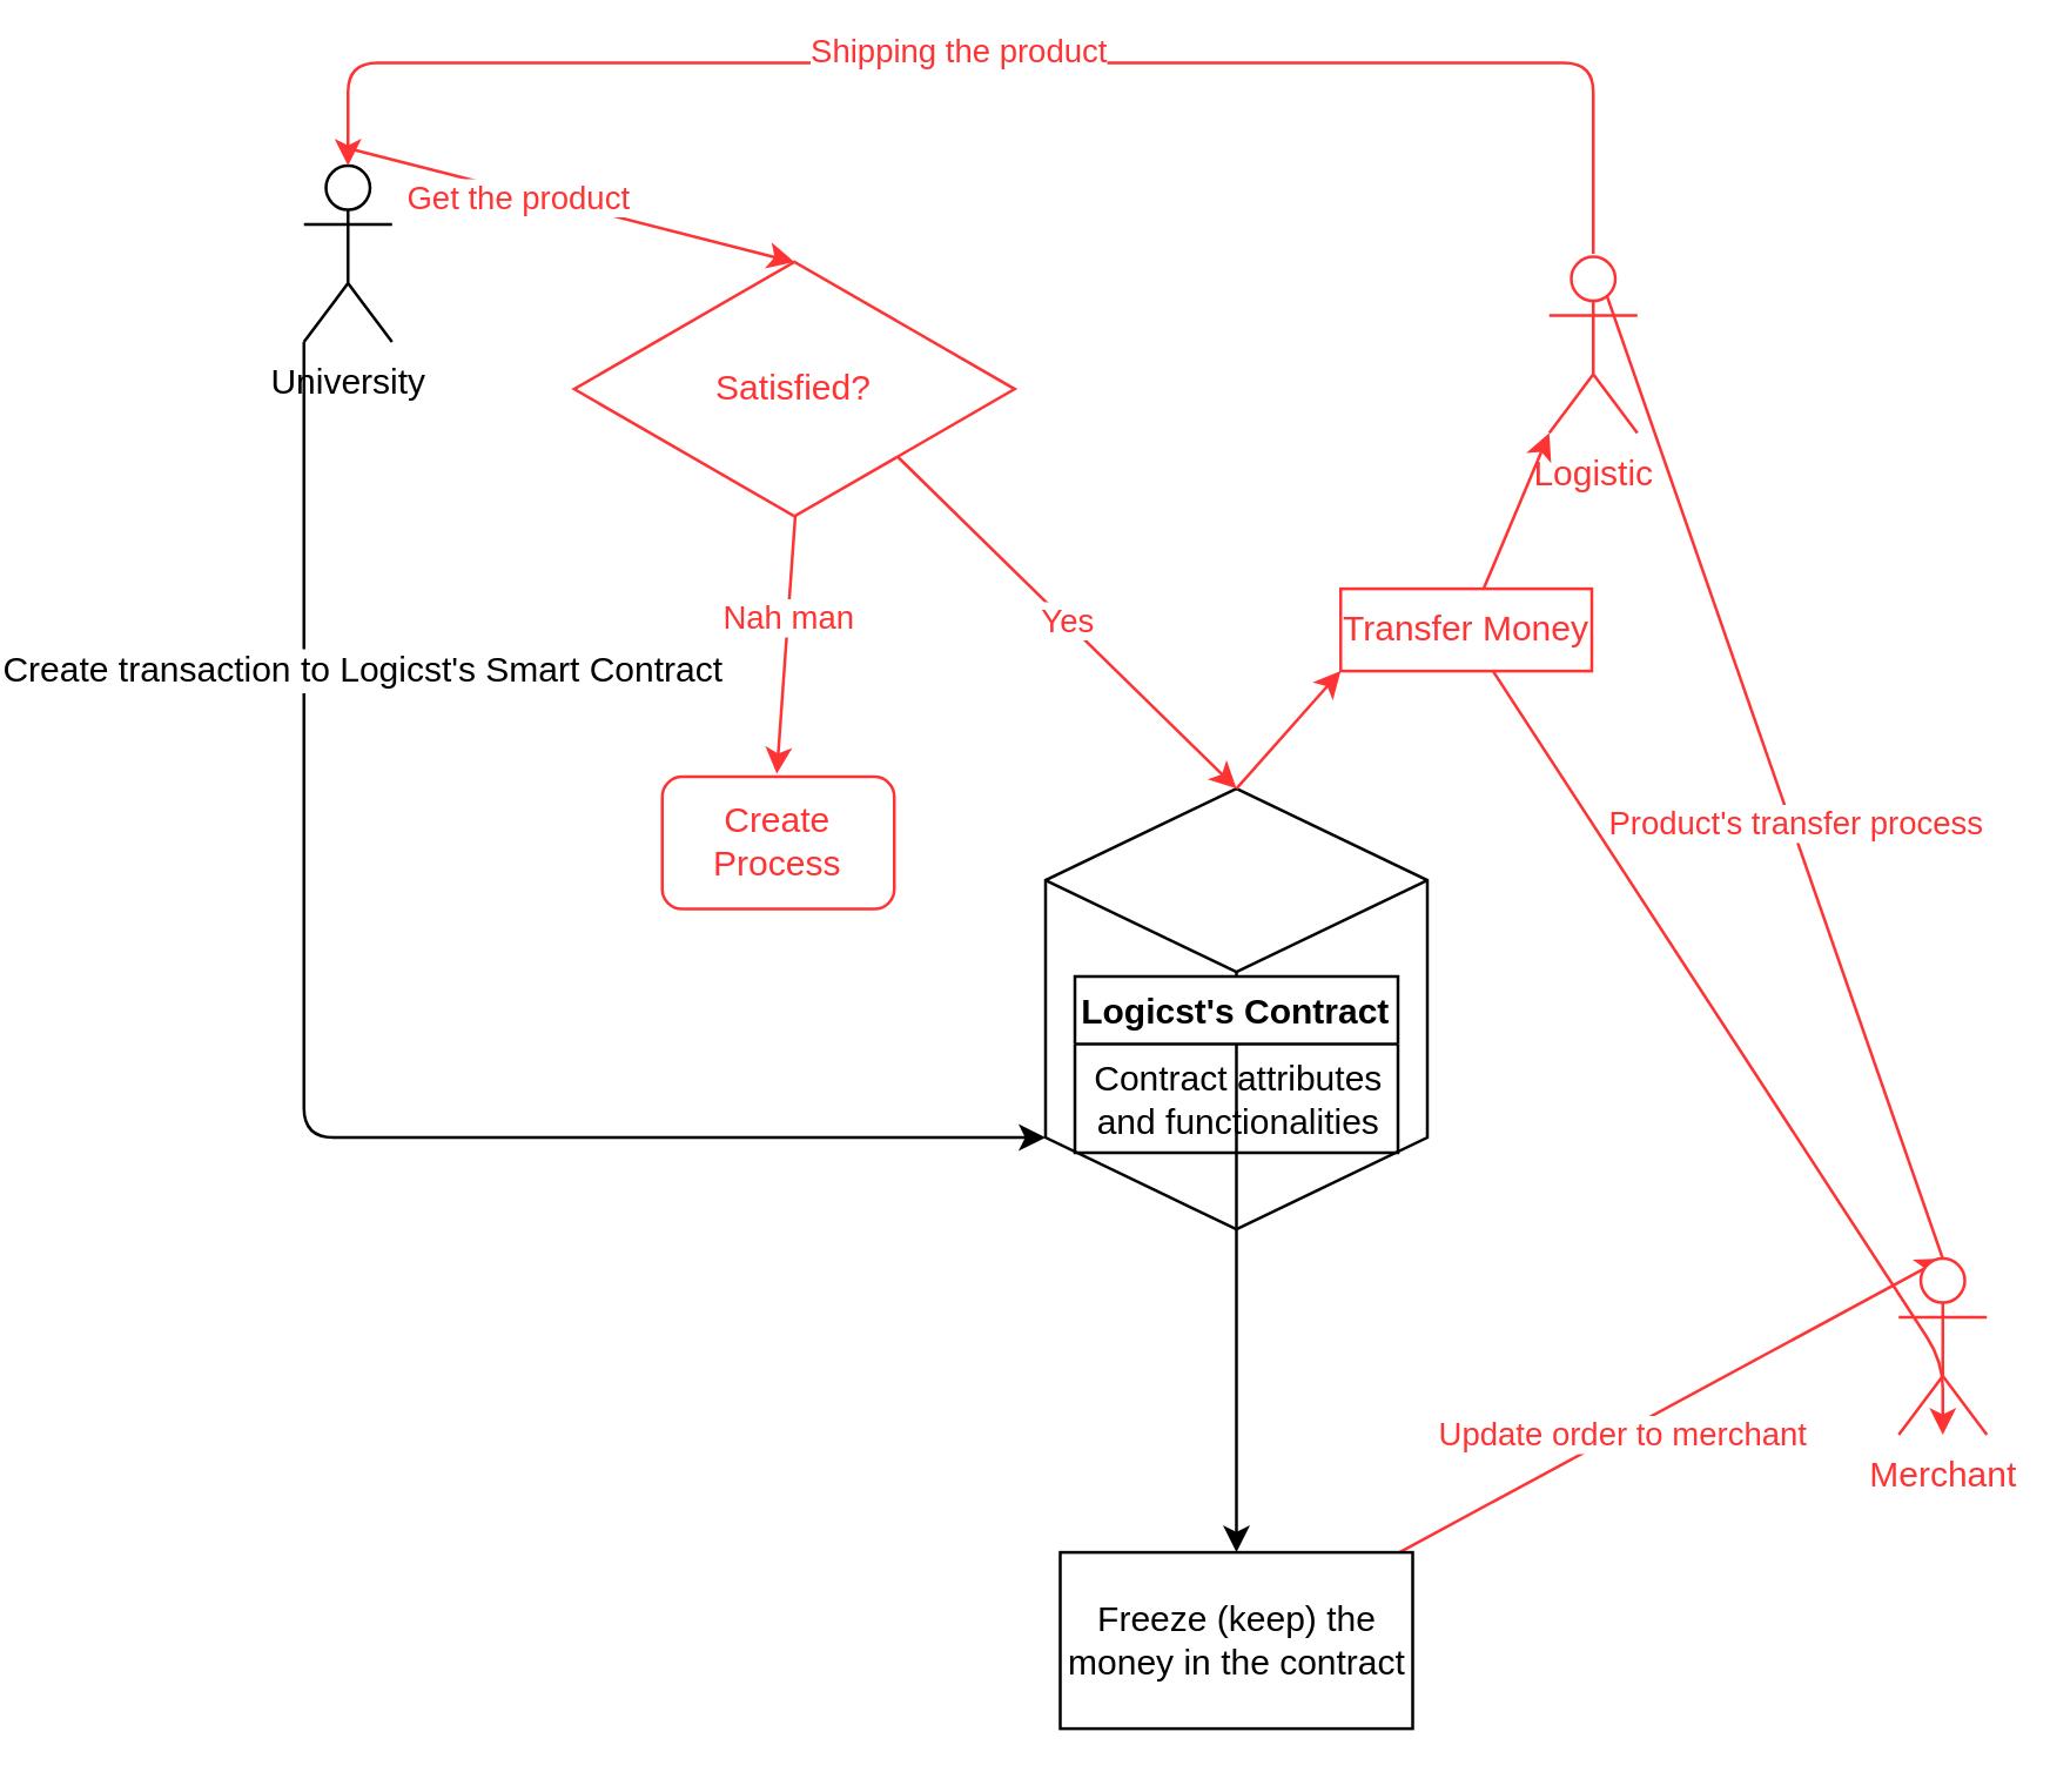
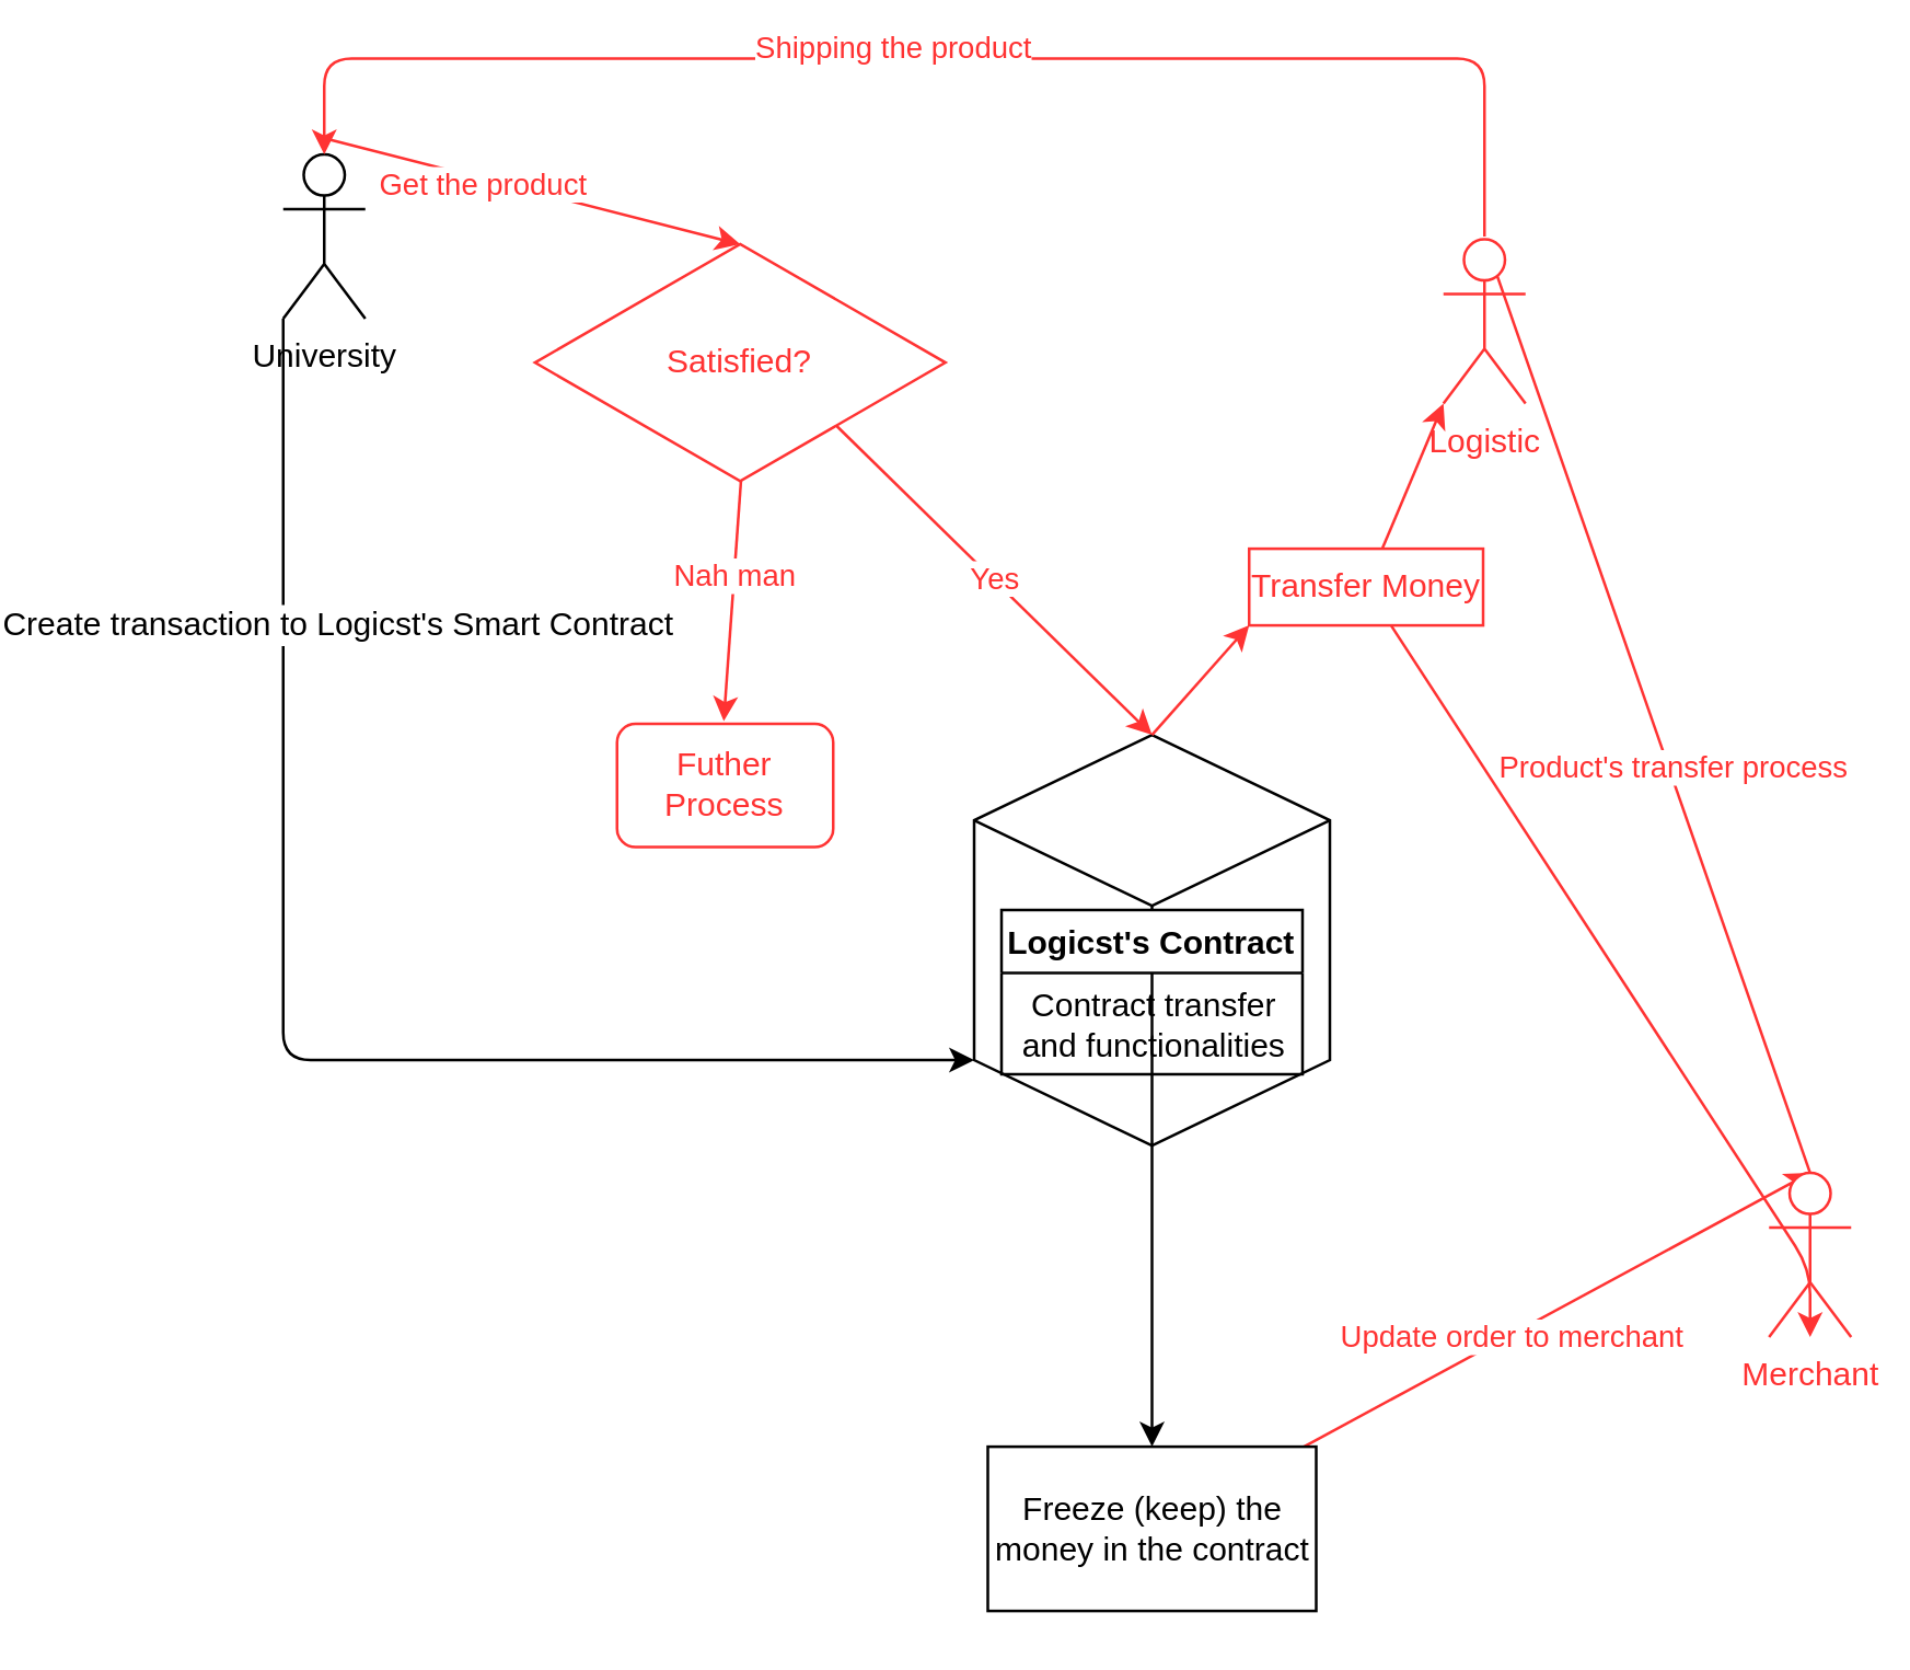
  <mxCell id="0" />
  <mxCell id="1" parent="0" />
  <mxCell id="2" style="edgeStyle=orthogonalEdgeStyle;html=1;entryX=0;entryY=0;entryDx=0;entryDy=118.79;entryPerimeter=0;exitX=0;exitY=1;exitDx=0;exitDy=0;exitPerimeter=0;" edge="1" parent="1" source="6" target="8"><mxGeometry relative="1" as="geometry"><mxPoint x="-36" y="249.94" as="sourcePoint" /><mxPoint x="163" y="197.94" as="targetPoint" /></mxGeometry></mxCell>
  <mxCell id="3" value="&lt;span style=&quot;font-size: 12px&quot;&gt;Create transaction to Logicst's Smart Contract&lt;/span&gt;" style="edgeLabel;html=1;align=center;verticalAlign=middle;resizable=0;points=[];" vertex="1" connectable="0" parent="2"><mxGeometry x="-0.243" y="1" relative="1" as="geometry"><mxPoint x="18" y="-86" as="offset" /></mxGeometry></mxCell>
  <mxCell id="4" style="edgeStyle=none;html=1;entryX=0.5;entryY=0.02;entryDx=0;entryDy=0;entryPerimeter=0;fontColor=#FF3333;strokeColor=#FF3333;" edge="1" parent="1" target="23"><mxGeometry relative="1" as="geometry"><mxPoint x="35" y="50" as="sourcePoint" /></mxGeometry></mxCell>
  <mxCell id="5" value="Get the product" style="edgeLabel;html=1;align=center;verticalAlign=middle;resizable=0;points=[];fontColor=#FF3333;" vertex="1" connectable="0" parent="4"><mxGeometry x="-0.23" y="-2" relative="1" as="geometry"><mxPoint as="offset" /></mxGeometry></mxCell>
  <mxCell id="6" value="University" style="shape=umlActor;verticalLabelPosition=bottom;verticalAlign=top;html=1;outlineConnect=0;" vertex="1" parent="1"><mxGeometry x="20" y="55.94" width="30" height="60" as="geometry" /></mxCell>
  <mxCell id="7" value="" style="edgeStyle=none;html=1;" edge="1" parent="1" source="8" target="14"><mxGeometry relative="1" as="geometry" /></mxCell>
  <mxCell id="8" value="" style="html=1;whiteSpace=wrap;shape=isoCube2;backgroundOutline=1;isoAngle=15;" vertex="1" parent="1"><mxGeometry x="272.5" y="267.94" width="130" height="150" as="geometry" /></mxCell>
  <mxCell id="9" value="Logicst's Contract" style="swimlane;" vertex="1" parent="1"><mxGeometry x="282.5" y="331.94" width="110" height="60" as="geometry" /></mxCell>
- <mxCell id="10" value="Contract attributes &lt;br&gt;and functionalities" style="text;html=1;align=center;verticalAlign=middle;resizable=0;points=[];autosize=1;strokeColor=none;fillColor=none;" vertex="1" parent="9"><mxGeometry y="27" width="110" height="30" as="geometry" /></mxCell>
+ <mxCell id="10" value="Contract transfer &lt;br&gt;and functionalities" style="text;html=1;align=center;verticalAlign=middle;resizable=0;points=[];autosize=1;strokeColor=none;fillColor=none;" vertex="1" parent="9"><mxGeometry y="27" width="110" height="30" as="geometry" /></mxCell>
  <mxCell id="11" value="" style="edgeStyle=none;html=1;exitX=0.5;exitY=0;exitDx=0;exitDy=0;exitPerimeter=0;entryX=0;entryY=1;entryDx=0;entryDy=0;fontColor=#FF3333;strokeColor=#FF3333;" edge="1" parent="1" source="8" target="26"><mxGeometry relative="1" as="geometry" /></mxCell>
  <mxCell id="12" style="edgeStyle=none;html=1;entryX=0.5;entryY=0;entryDx=0;entryDy=0;entryPerimeter=0;fontColor=#FF3333;strokeColor=#FF3333;" edge="1" parent="1" source="14" target="17"><mxGeometry relative="1" as="geometry" /></mxCell>
  <mxCell id="13" value="Update order to merchant" style="edgeLabel;html=1;align=center;verticalAlign=middle;resizable=0;points=[];fontColor=#FF3333;" vertex="1" connectable="0" parent="12"><mxGeometry x="-0.194" y="-1" relative="1" as="geometry"><mxPoint y="-1" as="offset" /></mxGeometry></mxCell>
  <mxCell id="14" value="Freeze (keep) the money in the contract" style="whiteSpace=wrap;html=1;" vertex="1" parent="1"><mxGeometry x="277.5" y="527.94" width="120" height="60" as="geometry" /></mxCell>
  <mxCell id="15" style="edgeStyle=none;html=1;entryX=0.5;entryY=0;entryDx=0;entryDy=0;entryPerimeter=0;exitX=0.5;exitY=0;exitDx=0;exitDy=0;exitPerimeter=0;fontColor=#FF3333;strokeColor=#FF3333;" edge="1" parent="1" source="17" target="20"><mxGeometry relative="1" as="geometry" /></mxCell>
  <mxCell id="16" value="Product's transfer process" style="edgeLabel;html=1;align=center;verticalAlign=middle;resizable=0;points=[];fontColor=#FF3333;" vertex="1" connectable="0" parent="15"><mxGeometry x="-0.129" y="-1" relative="1" as="geometry"><mxPoint as="offset" /></mxGeometry></mxCell>
  <mxCell id="17" value="Merchant" style="shape=umlActor;verticalLabelPosition=bottom;verticalAlign=top;html=1;outlineConnect=0;fontColor=#FF3333;strokeColor=#FF3333;" vertex="1" parent="1"><mxGeometry x="563" y="427.94" width="30" height="60" as="geometry" /></mxCell>
  <mxCell id="18" style="edgeStyle=orthogonalEdgeStyle;html=1;fontColor=#FF3333;strokeColor=#FF3333;" edge="1" parent="1"><mxGeometry relative="1" as="geometry"><mxPoint x="459" y="85.94" as="sourcePoint" /><mxPoint x="35" y="55.94" as="targetPoint" /><Array as="points"><mxPoint x="459" y="20.94" /><mxPoint x="35" y="20.94" /></Array></mxGeometry></mxCell>
  <mxCell id="19" value="Shipping the product" style="edgeLabel;html=1;align=center;verticalAlign=middle;resizable=0;points=[];fontColor=#FF3333;" vertex="1" connectable="0" parent="18"><mxGeometry x="0.076" y="-4" relative="1" as="geometry"><mxPoint as="offset" /></mxGeometry></mxCell>
  <mxCell id="20" value="Logistic" style="shape=umlActor;verticalLabelPosition=bottom;verticalAlign=top;html=1;outlineConnect=0;fontColor=#FF3333;strokeColor=#FF3333;" vertex="1" parent="1"><mxGeometry x="444" y="86.94" width="30" height="60" as="geometry" /></mxCell>
  <mxCell id="21" value="Yes" style="edgeStyle=none;html=1;entryX=0.5;entryY=0;entryDx=0;entryDy=0;entryPerimeter=0;exitX=0.733;exitY=0.754;exitDx=0;exitDy=0;exitPerimeter=0;fontColor=#FF3333;strokeColor=#FF3333;" edge="1" parent="1" source="23" target="8"><mxGeometry relative="1" as="geometry" /></mxCell>
  <mxCell id="22" value="Nah man" style="edgeStyle=none;html=1;exitX=0.502;exitY=0.978;exitDx=0;exitDy=0;exitPerimeter=0;fontColor=#FF3333;strokeColor=#FF3333;" edge="1" parent="1" source="23"><mxGeometry x="-0.201" relative="1" as="geometry"><mxPoint x="181" y="262.94" as="targetPoint" /><mxPoint as="offset" /></mxGeometry></mxCell>
  <mxCell id="23" value="Satisfied?" style="html=1;whiteSpace=wrap;aspect=fixed;shape=isoRectangle;fontColor=#FF3333;strokeColor=#FF3333;" vertex="1" parent="1"><mxGeometry x="112" y="86.94" width="150" height="90" as="geometry" /></mxCell>
  <mxCell id="24" style="edgeStyle=none;html=1;entryX=0;entryY=1;entryDx=0;entryDy=0;entryPerimeter=0;fontColor=#FF3333;strokeColor=#FF3333;" edge="1" parent="1" source="26" target="20"><mxGeometry relative="1" as="geometry" /></mxCell>
  <mxCell id="25" style="edgeStyle=none;html=1;fontColor=#FF3333;strokeColor=#FF3333;" edge="1" parent="1" source="26" target="17"><mxGeometry relative="1" as="geometry"><mxPoint x="568" y="431.94" as="targetPoint" /><Array as="points"><mxPoint x="578" y="463" /></Array></mxGeometry></mxCell>
  <mxCell id="26" value="Transfer Money" style="whiteSpace=wrap;html=1;fontColor=#FF3333;strokeColor=#FF3333;" vertex="1" parent="1"><mxGeometry x="373" y="199.94" width="85.5" height="28" as="geometry" /></mxCell>
- <mxCell id="27" value="Create Process" style="rounded=1;whiteSpace=wrap;html=1;fontColor=#FF3333;strokeColor=#FF3333;" vertex="1" parent="1"><mxGeometry x="142" y="263.94" width="79" height="45" as="geometry" /></mxCell>
+ <mxCell id="27" value="Futher Process" style="rounded=1;whiteSpace=wrap;html=1;fontColor=#FF3333;strokeColor=#FF3333;" vertex="1" parent="1"><mxGeometry x="142" y="263.94" width="79" height="45" as="geometry" /></mxCell>
